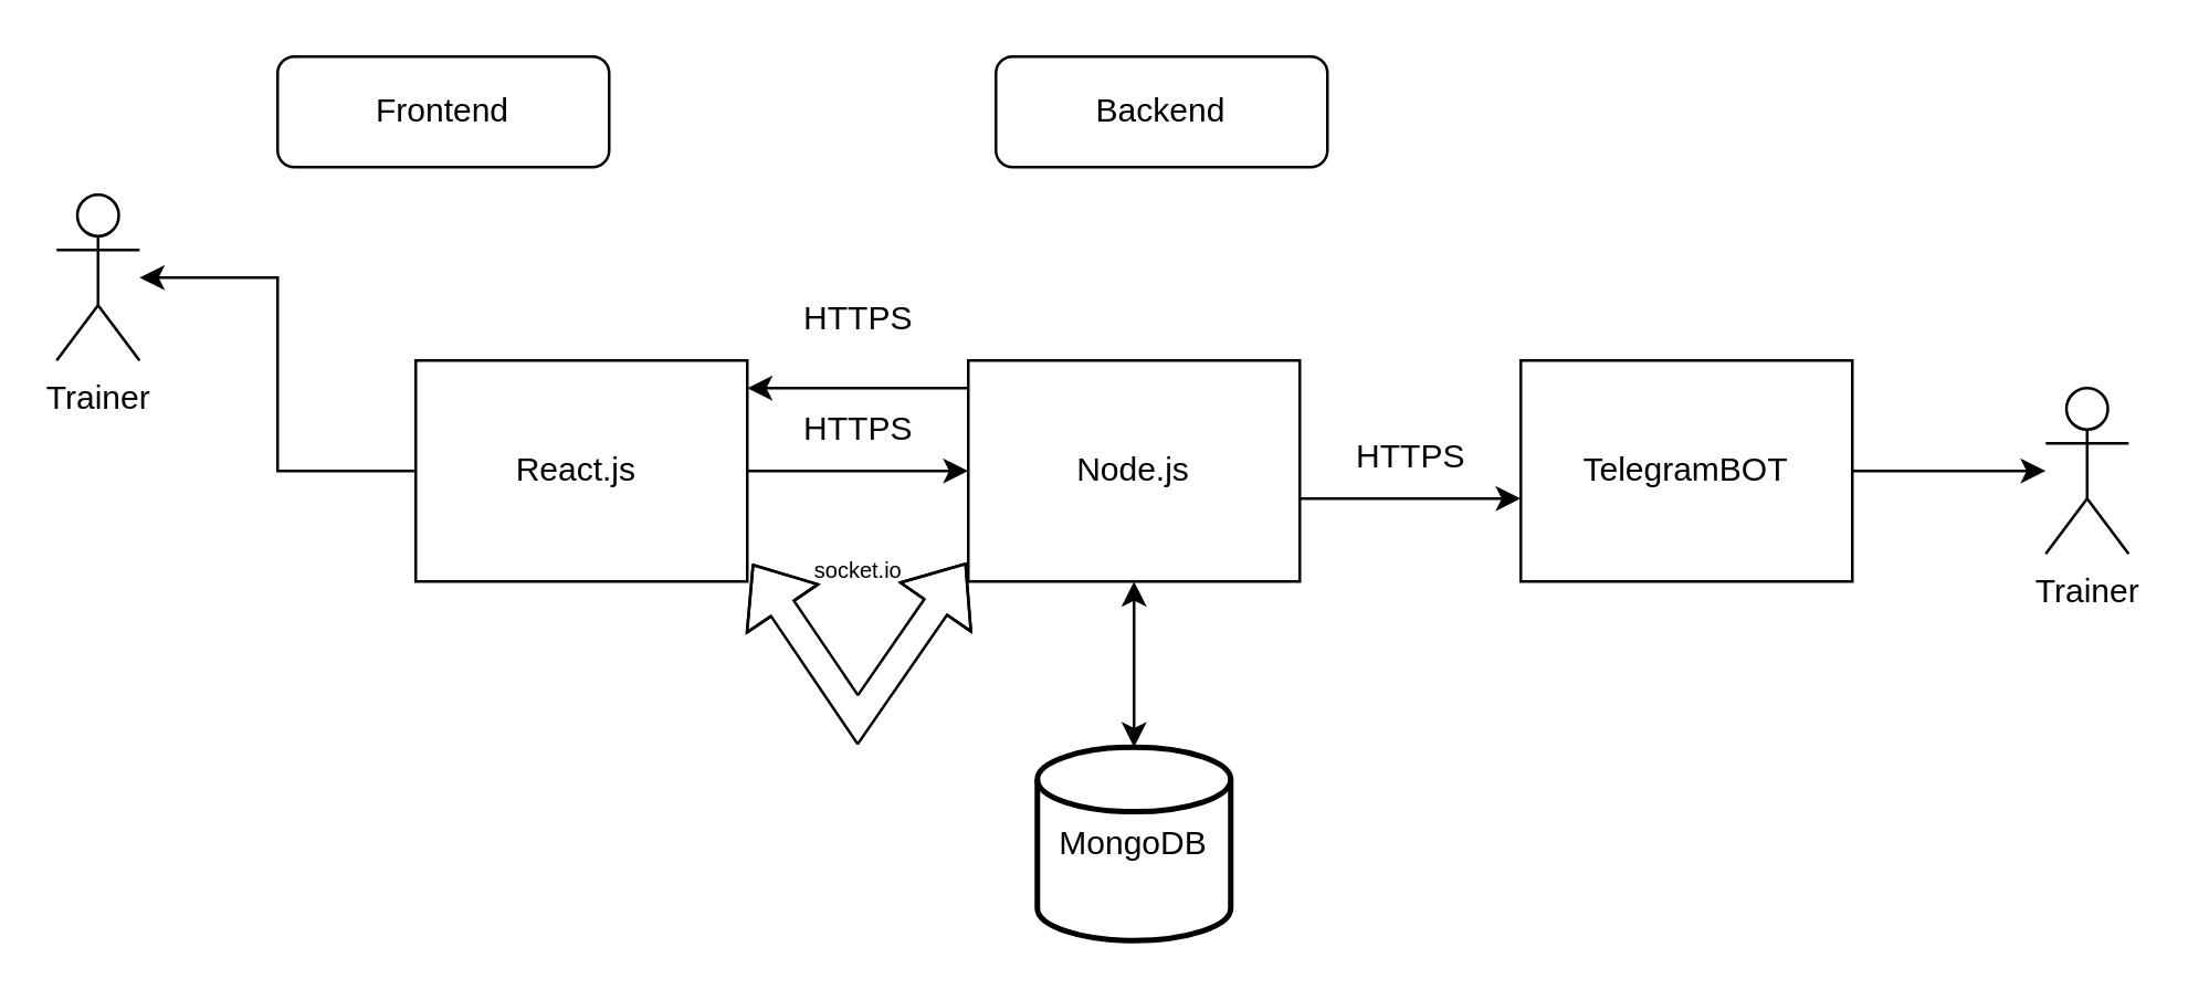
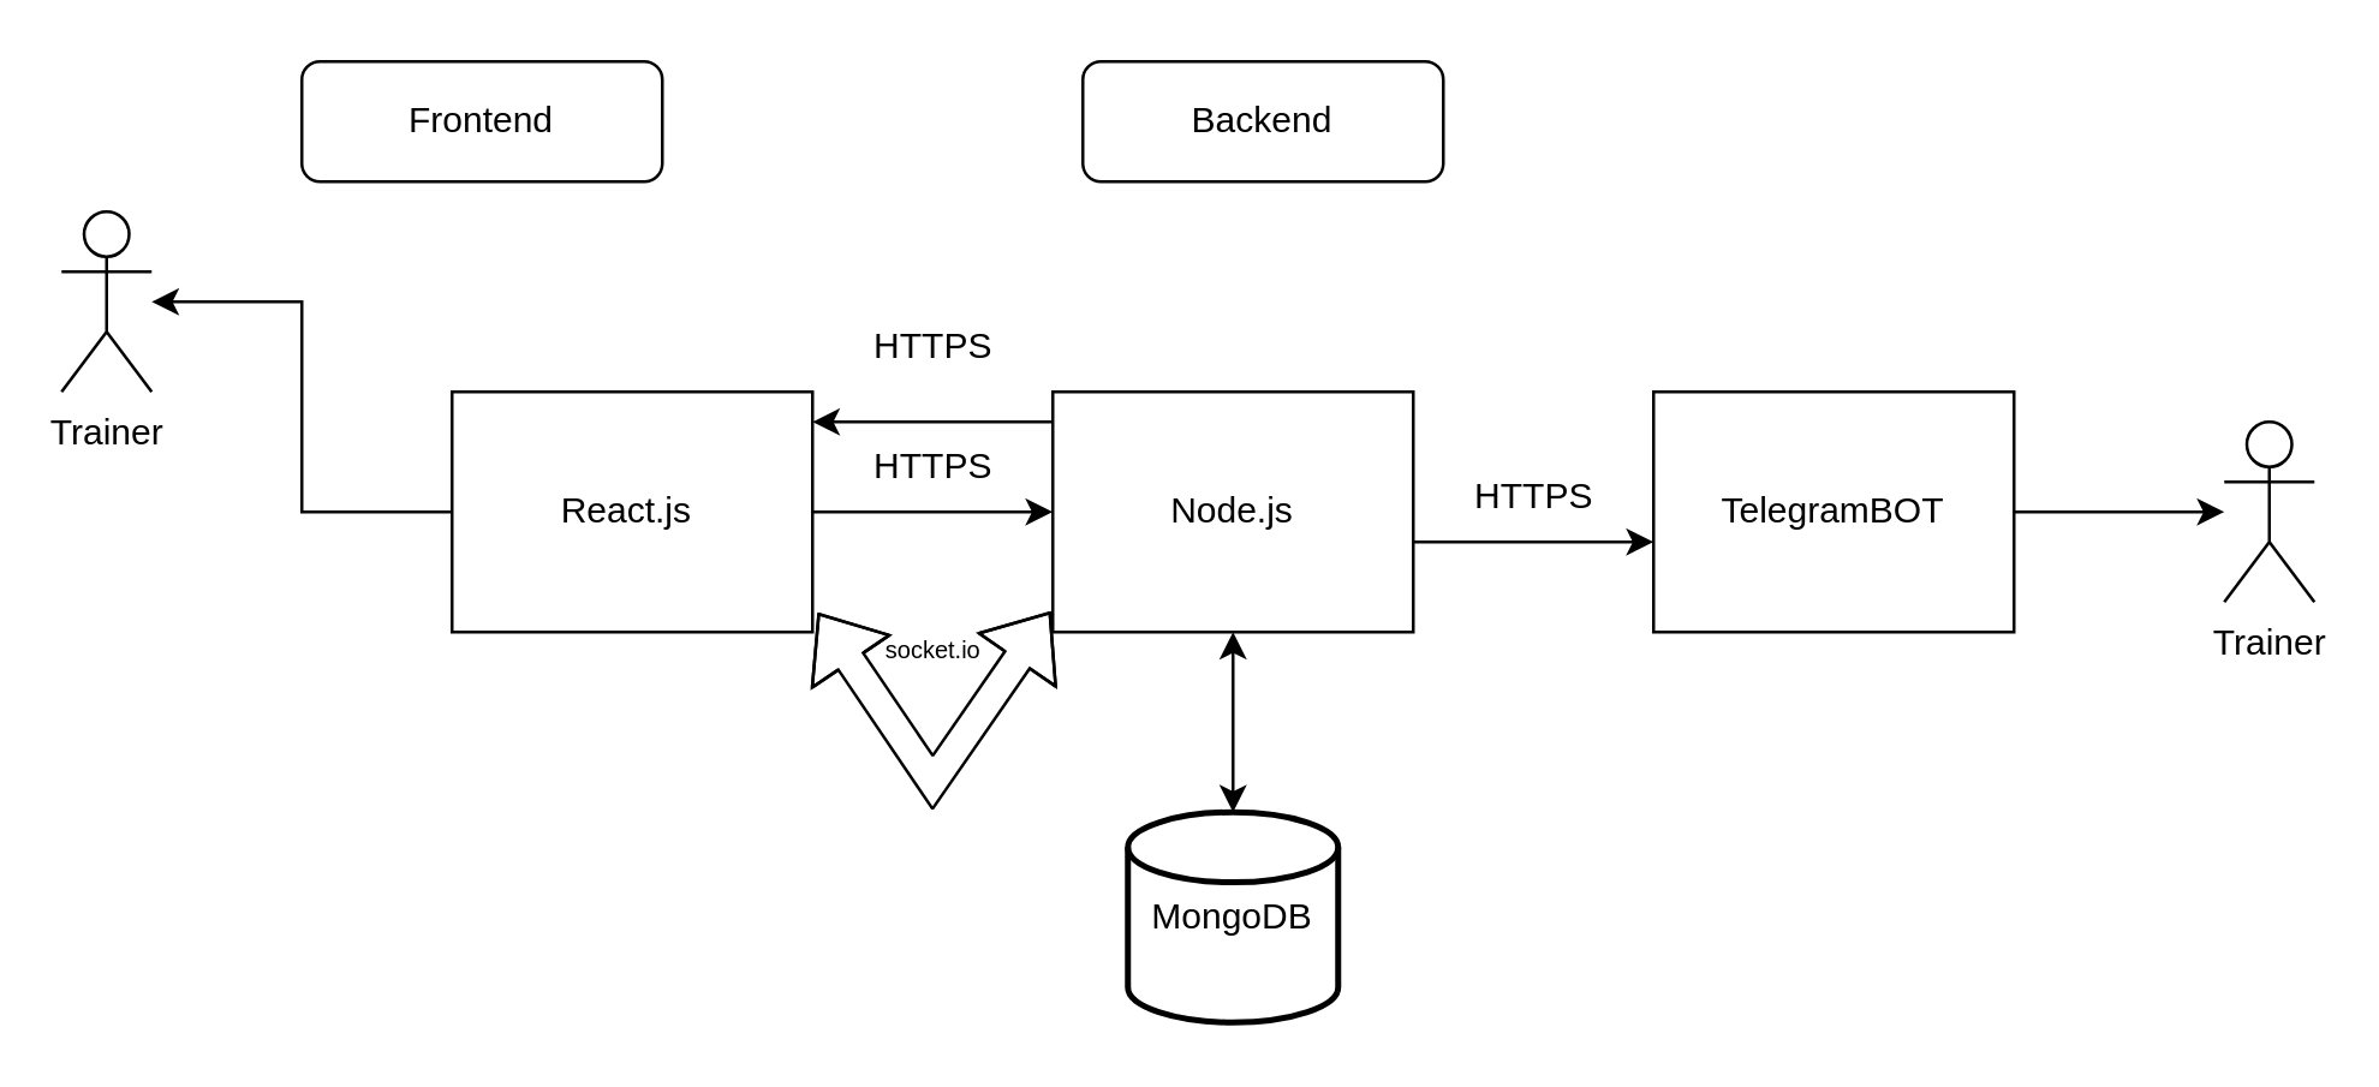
  <mxCell id="0" />
  <mxCell id="1" parent="0" />
  <mxCell id="2" value="Backend" style="rounded=1;whiteSpace=wrap;html=1;" vertex="1" parent="1"><mxGeometry x="360" y="20" width="120" height="40" as="geometry" /></mxCell>
  <mxCell id="3" value="Frontend" style="rounded=1;whiteSpace=wrap;html=1;" vertex="1" parent="1"><mxGeometry x="100" y="20" width="120" height="40" as="geometry" /></mxCell>
  <mxCell id="4" value="Node.js" style="rounded=0;whiteSpace=wrap;html=1;" vertex="1" parent="1"><mxGeometry x="350" y="130" width="120" height="80" as="geometry" /></mxCell>
  <mxCell id="5" style="edgeStyle=orthogonalEdgeStyle;rounded=0;orthogonalLoop=1;jettySize=auto;html=1;" edge="1" parent="1" source="6" target="8"><mxGeometry relative="1" as="geometry" /></mxCell>
  <mxCell id="6" value="React.js&amp;nbsp;" style="rounded=0;whiteSpace=wrap;html=1;" vertex="1" parent="1"><mxGeometry x="150" y="130" width="120" height="80" as="geometry" /></mxCell>
  <mxCell id="7" value="MongoDB" style="strokeWidth=2;html=1;shape=mxgraph.flowchart.database;whiteSpace=wrap;" vertex="1" parent="1"><mxGeometry x="375" y="270" width="70" height="70" as="geometry" /></mxCell>
  <mxCell id="8" value="Trainer" style="shape=umlActor;verticalLabelPosition=bottom;verticalAlign=top;html=1;outlineConnect=0;" vertex="1" parent="1"><mxGeometry x="20" y="70" width="30" height="60" as="geometry" /></mxCell>
  <mxCell id="9" value="" style="endArrow=classic;html=1;rounded=0;entryX=1;entryY=0.5;entryDx=0;entryDy=0;exitX=0;exitY=0.5;exitDx=0;exitDy=0;" edge="1" parent="1"><mxGeometry width="50" height="50" relative="1" as="geometry"><mxPoint x="350" y="140" as="sourcePoint" /><mxPoint x="270" y="140" as="targetPoint" /><Array as="points"><mxPoint x="330" y="140" /></Array></mxGeometry></mxCell>
  <mxCell id="10" value="HTTPS" style="text;html=1;align=center;verticalAlign=middle;resizable=0;points=[];autosize=1;strokeColor=none;fillColor=none;" vertex="1" parent="1"><mxGeometry x="280" y="140" width="60" height="30" as="geometry" /></mxCell>
  <mxCell id="11" value="HTTPS" style="text;html=1;align=center;verticalAlign=middle;resizable=0;points=[];autosize=1;strokeColor=none;fillColor=none;" vertex="1" parent="1"><mxGeometry x="280" y="100" width="60" height="30" as="geometry" /></mxCell>
  <mxCell id="12" value="" style="endArrow=classic;html=1;rounded=0;entryX=0;entryY=0.5;entryDx=0;entryDy=0;exitX=1;exitY=0.5;exitDx=0;exitDy=0;" edge="1" parent="1" source="6" target="4"><mxGeometry width="50" height="50" relative="1" as="geometry"><mxPoint x="280" y="210" as="sourcePoint" /><mxPoint x="330" y="160" as="targetPoint" /></mxGeometry></mxCell>
- <mxCell id="13" value="&lt;font style=&quot;font-size: 8px;&quot;&gt;socket.io&lt;/font&gt;" style="text;html=1;align=center;verticalAlign=middle;resizable=0;points=[];autosize=1;strokeColor=none;fillColor=none;strokeWidth=3;dashed=1;rounded=0;horizontal=1;" vertex="1" parent="1"><mxGeometry x="280" y="190" width="60" height="30" as="geometry" /></mxCell>
+ <mxCell id="13" value="&lt;font style=&quot;font-size: 8px;&quot;&gt;socket.io&lt;/font&gt;" style="text;html=1;align=center;verticalAlign=middle;resizable=0;points=[];autosize=1;strokeColor=none;fillColor=none;strokeWidth=3;dashed=1;rounded=0;horizontal=1;" vertex="1" parent="1"><mxGeometry x="280" y="200" width="60" height="30" as="geometry" /></mxCell>
  <mxCell id="14" value="" style="shape=flexArrow;endArrow=classic;startArrow=classic;html=1;rounded=0;exitX=1.015;exitY=0.92;exitDx=0;exitDy=0;exitPerimeter=0;entryX=-0.006;entryY=0.915;entryDx=0;entryDy=0;entryPerimeter=0;" edge="1" parent="1" source="6" target="4"><mxGeometry width="100" height="100" relative="1" as="geometry"><mxPoint x="250" y="290" as="sourcePoint" /><mxPoint x="350" y="190" as="targetPoint" /><Array as="points"><mxPoint x="310" y="260" /></Array></mxGeometry></mxCell>
  <mxCell id="15" style="edgeStyle=orthogonalEdgeStyle;rounded=0;orthogonalLoop=1;jettySize=auto;html=1;fontSize=8;" edge="1" parent="1" source="16" target="19"><mxGeometry relative="1" as="geometry" /></mxCell>
  <mxCell id="16" value="TelegramBOT" style="rounded=0;whiteSpace=wrap;html=1;" vertex="1" parent="1"><mxGeometry x="550" y="130" width="120" height="80" as="geometry" /></mxCell>
  <mxCell id="17" value="HTTPS" style="text;html=1;align=center;verticalAlign=middle;resizable=0;points=[];autosize=1;strokeColor=none;fillColor=none;" vertex="1" parent="1"><mxGeometry x="480" y="150" width="60" height="30" as="geometry" /></mxCell>
  <mxCell id="18" value="" style="endArrow=classic;html=1;rounded=0;entryX=0;entryY=0.5;entryDx=0;entryDy=0;exitX=1;exitY=0.5;exitDx=0;exitDy=0;" edge="1" parent="1"><mxGeometry width="50" height="50" relative="1" as="geometry"><mxPoint x="470" y="180" as="sourcePoint" /><mxPoint x="550" y="180" as="targetPoint" /></mxGeometry></mxCell>
  <mxCell id="19" value="Trainer" style="shape=umlActor;verticalLabelPosition=bottom;verticalAlign=top;html=1;outlineConnect=0;" vertex="1" parent="1"><mxGeometry x="740" y="140" width="30" height="60" as="geometry" /></mxCell>
  <mxCell id="20" value="" style="endArrow=classic;startArrow=classic;html=1;rounded=0;fontSize=8;entryX=0.5;entryY=1;entryDx=0;entryDy=0;exitX=0.5;exitY=0;exitDx=0;exitDy=0;exitPerimeter=0;" edge="1" parent="1" source="7" target="4"><mxGeometry width="50" height="50" relative="1" as="geometry"><mxPoint x="410" y="250" as="sourcePoint" /><mxPoint x="440" y="170" as="targetPoint" /></mxGeometry></mxCell>
